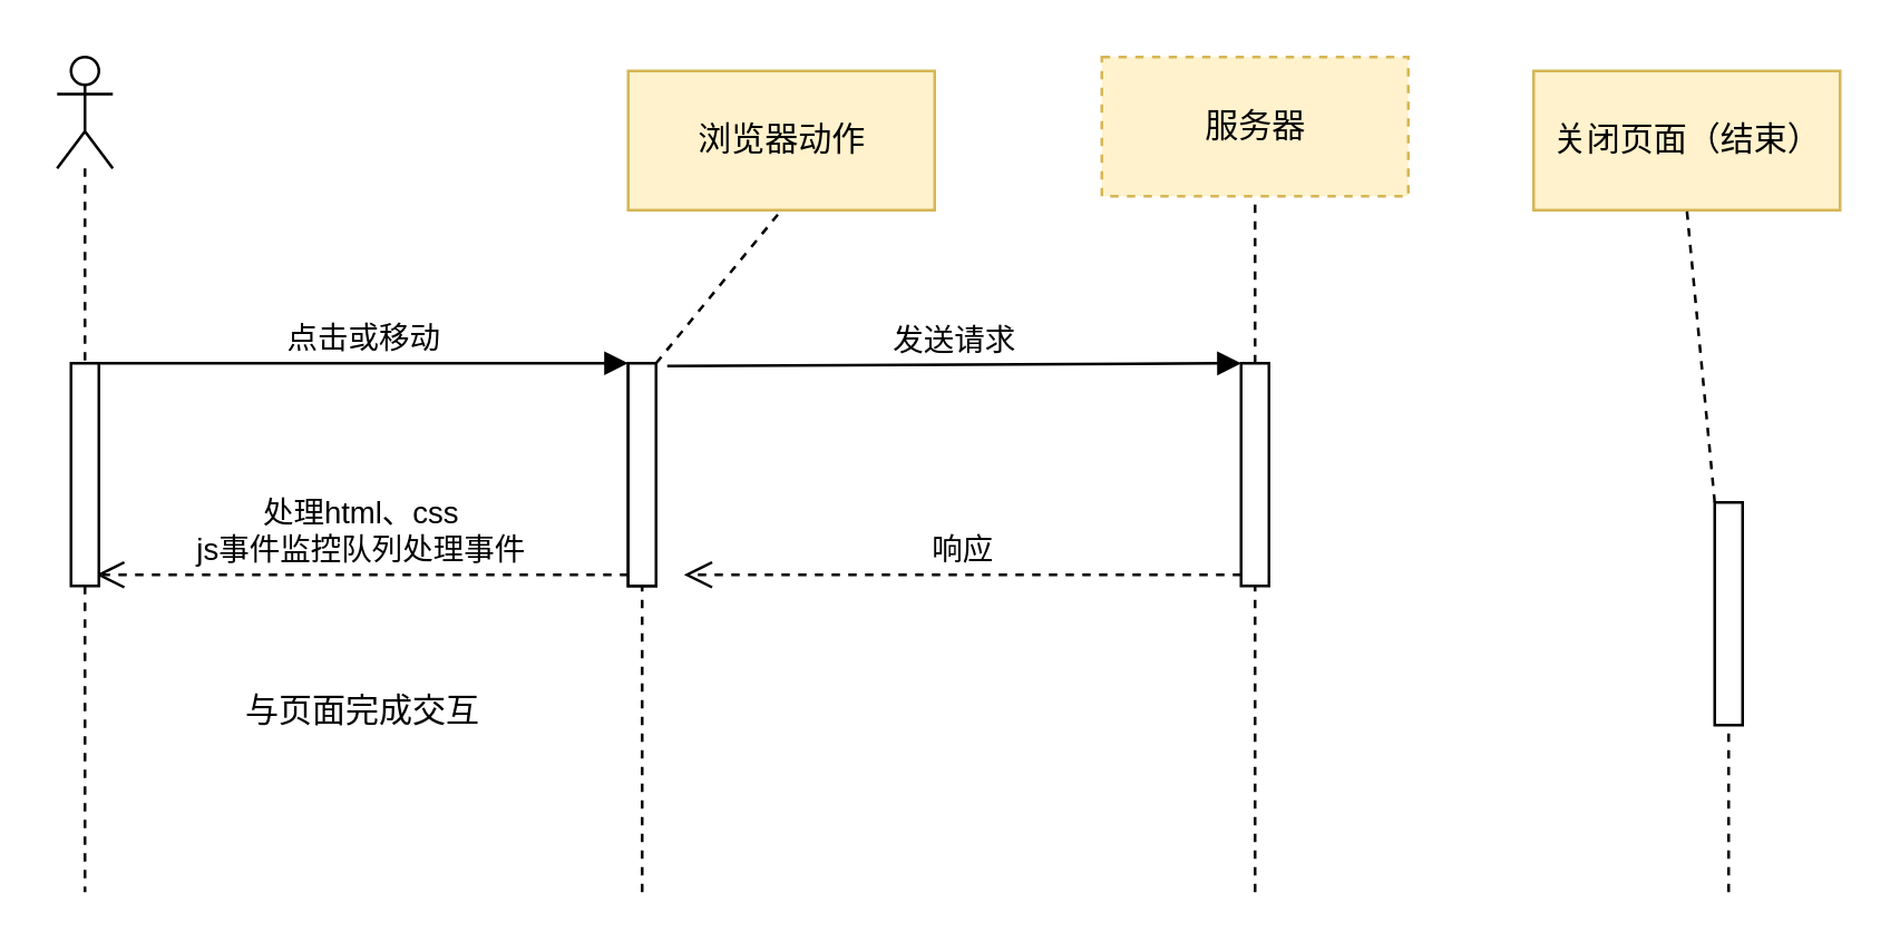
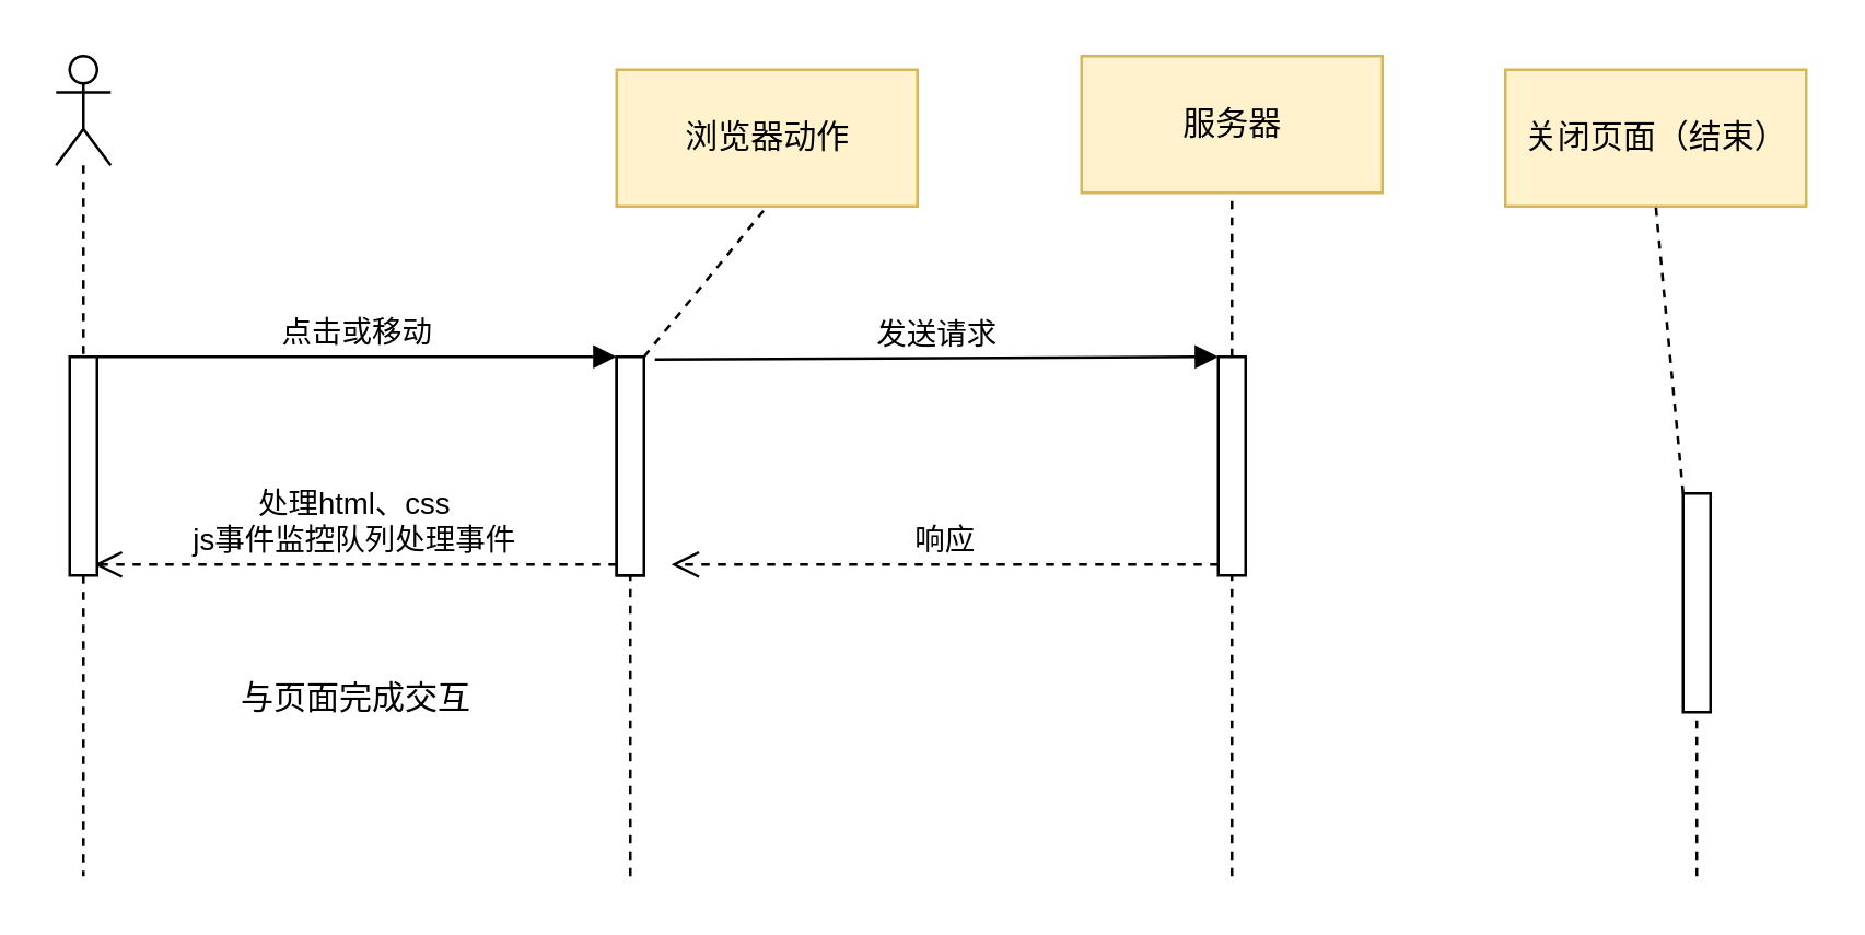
  <mxCell id="0" />
  <mxCell id="1" parent="0" />
  <mxCell id="2" value="浏览器动作" style="html=1;fillColor=#fff2cc;strokeColor=#d6b656;" vertex="1" parent="1"><mxGeometry x="225" y="25" width="110" height="50" as="geometry" /></mxCell>
  <mxCell id="3" value="" style="html=1;points=[];perimeter=orthogonalPerimeter;" vertex="1" parent="1"><mxGeometry x="225" y="130" width="10" height="80" as="geometry" /></mxCell>
  <mxCell id="4" value="与页面完成交互" style="text;html=1;strokeColor=none;fillColor=none;align=center;verticalAlign=middle;whiteSpace=wrap;rounded=0;" vertex="1" parent="1"><mxGeometry x="75" y="240" width="110" height="30" as="geometry" /></mxCell>
- <mxCell id="5" value="服务器" style="html=1;fillColor=#fff2cc;strokeColor=#d6b656;dashed=1;" vertex="1" parent="1"><mxGeometry x="395" y="20" width="110" height="50" as="geometry" /></mxCell>
+ <mxCell id="5" value="服务器" style="html=1;fillColor=#fff2cc;strokeColor=#d6b656;" vertex="1" parent="1"><mxGeometry x="395" y="20" width="110" height="50" as="geometry" /></mxCell>
  <mxCell id="6" value="发送请求" style="html=1;verticalAlign=bottom;endArrow=block;entryX=0;entryY=0;rounded=0;exitX=1.4;exitY=0.013;exitDx=0;exitDy=0;exitPerimeter=0;" edge="1" target="20" parent="1" source="3"><mxGeometry relative="1" as="geometry"><mxPoint x="375" y="130" as="sourcePoint" /></mxGeometry></mxCell>
  <mxCell id="7" value="响应" style="html=1;verticalAlign=bottom;endArrow=open;dashed=1;endSize=8;exitX=0;exitY=0.95;rounded=0;" edge="1" source="20" parent="1"><mxGeometry relative="1" as="geometry"><mxPoint x="245" y="206" as="targetPoint" /></mxGeometry></mxCell>
  <mxCell id="8" value="点击或移动" style="html=1;verticalAlign=bottom;endArrow=block;entryX=0;entryY=0;rounded=0;" edge="1" target="18" parent="1"><mxGeometry relative="1" as="geometry"><mxPoint x="35" y="130" as="sourcePoint" /></mxGeometry></mxCell>
  <mxCell id="9" value="处理html、css&lt;br&gt;js事件监控队列处理事件" style="html=1;verticalAlign=bottom;endArrow=open;dashed=1;endSize=8;exitX=0;exitY=0.95;rounded=0;entryX=0.9;entryY=0.95;entryDx=0;entryDy=0;entryPerimeter=0;" edge="1" source="18" parent="1" target="12"><mxGeometry relative="1" as="geometry"><mxPoint x="155" y="206" as="targetPoint" /></mxGeometry></mxCell>
  <mxCell id="10" value="关闭页面（结束）" style="html=1;fillColor=#fff2cc;strokeColor=#d6b656;" vertex="1" parent="1"><mxGeometry x="550" y="25" width="110" height="50" as="geometry" /></mxCell>
  <mxCell id="11" value="" style="shape=umlLifeline;participant=umlActor;perimeter=lifelinePerimeter;whiteSpace=wrap;html=1;container=1;collapsible=0;recursiveResize=0;verticalAlign=top;spacingTop=36;outlineConnect=0;" vertex="1" parent="1"><mxGeometry x="20" y="20" width="20" height="300" as="geometry" /></mxCell>
  <mxCell id="12" value="" style="html=1;points=[];perimeter=orthogonalPerimeter;" vertex="1" parent="11"><mxGeometry x="5" y="110" width="10" height="80" as="geometry" /></mxCell>
  <mxCell id="13" value="" style="endArrow=none;dashed=1;html=1;rounded=0;entryX=0.5;entryY=1;entryDx=0;entryDy=0;startArrow=none;" edge="1" parent="1" source="18" target="2"><mxGeometry width="50" height="50" relative="1" as="geometry"><mxPoint x="230" y="320" as="sourcePoint" /><mxPoint x="275" y="270" as="targetPoint" /></mxGeometry></mxCell>
  <mxCell id="14" value="" style="endArrow=none;dashed=1;html=1;rounded=0;entryX=0.5;entryY=1;entryDx=0;entryDy=0;startArrow=none;" edge="1" parent="1" source="20" target="5"><mxGeometry width="50" height="50" relative="1" as="geometry"><mxPoint x="450" y="320" as="sourcePoint" /><mxPoint x="415" y="200" as="targetPoint" /><Array as="points" /></mxGeometry></mxCell>
  <mxCell id="15" value="" style="endArrow=none;dashed=1;html=1;rounded=0;entryX=0.5;entryY=1;entryDx=0;entryDy=0;startArrow=none;" edge="1" parent="1" source="16" target="10"><mxGeometry width="50" height="50" relative="1" as="geometry"><mxPoint x="620" y="320" as="sourcePoint" /><mxPoint x="460" y="80" as="targetPoint" /></mxGeometry></mxCell>
  <mxCell id="16" value="" style="html=1;points=[];perimeter=orthogonalPerimeter;" vertex="1" parent="1"><mxGeometry x="615" y="180" width="10" height="80" as="geometry" /></mxCell>
  <mxCell id="17" value="" style="endArrow=none;dashed=1;html=1;rounded=0;entryX=0.5;entryY=1;entryDx=0;entryDy=0;" edge="1" parent="1" target="16"><mxGeometry width="50" height="50" relative="1" as="geometry"><mxPoint x="620" y="320" as="sourcePoint" /><mxPoint x="620" y="70" as="targetPoint" /></mxGeometry></mxCell>
  <mxCell id="18" value="" style="html=1;points=[];perimeter=orthogonalPerimeter;" vertex="1" parent="1"><mxGeometry x="225" y="130" width="10" height="80" as="geometry" /></mxCell>
  <mxCell id="19" value="" style="endArrow=none;dashed=1;html=1;rounded=0;entryX=0.5;entryY=1;entryDx=0;entryDy=0;" edge="1" parent="1" target="18"><mxGeometry width="50" height="50" relative="1" as="geometry"><mxPoint x="230" y="320" as="sourcePoint" /><mxPoint x="230" y="70" as="targetPoint" /></mxGeometry></mxCell>
  <mxCell id="20" value="" style="html=1;points=[];perimeter=orthogonalPerimeter;" vertex="1" parent="1"><mxGeometry x="445" y="130" width="10" height="80" as="geometry" /></mxCell>
  <mxCell id="21" value="" style="endArrow=none;dashed=1;html=1;rounded=0;entryX=0.5;entryY=1;entryDx=0;entryDy=0;" edge="1" parent="1" target="20"><mxGeometry width="50" height="50" relative="1" as="geometry"><mxPoint x="450" y="320" as="sourcePoint" /><mxPoint x="450" y="70" as="targetPoint" /><Array as="points"><mxPoint x="450" y="230" /></Array></mxGeometry></mxCell>
